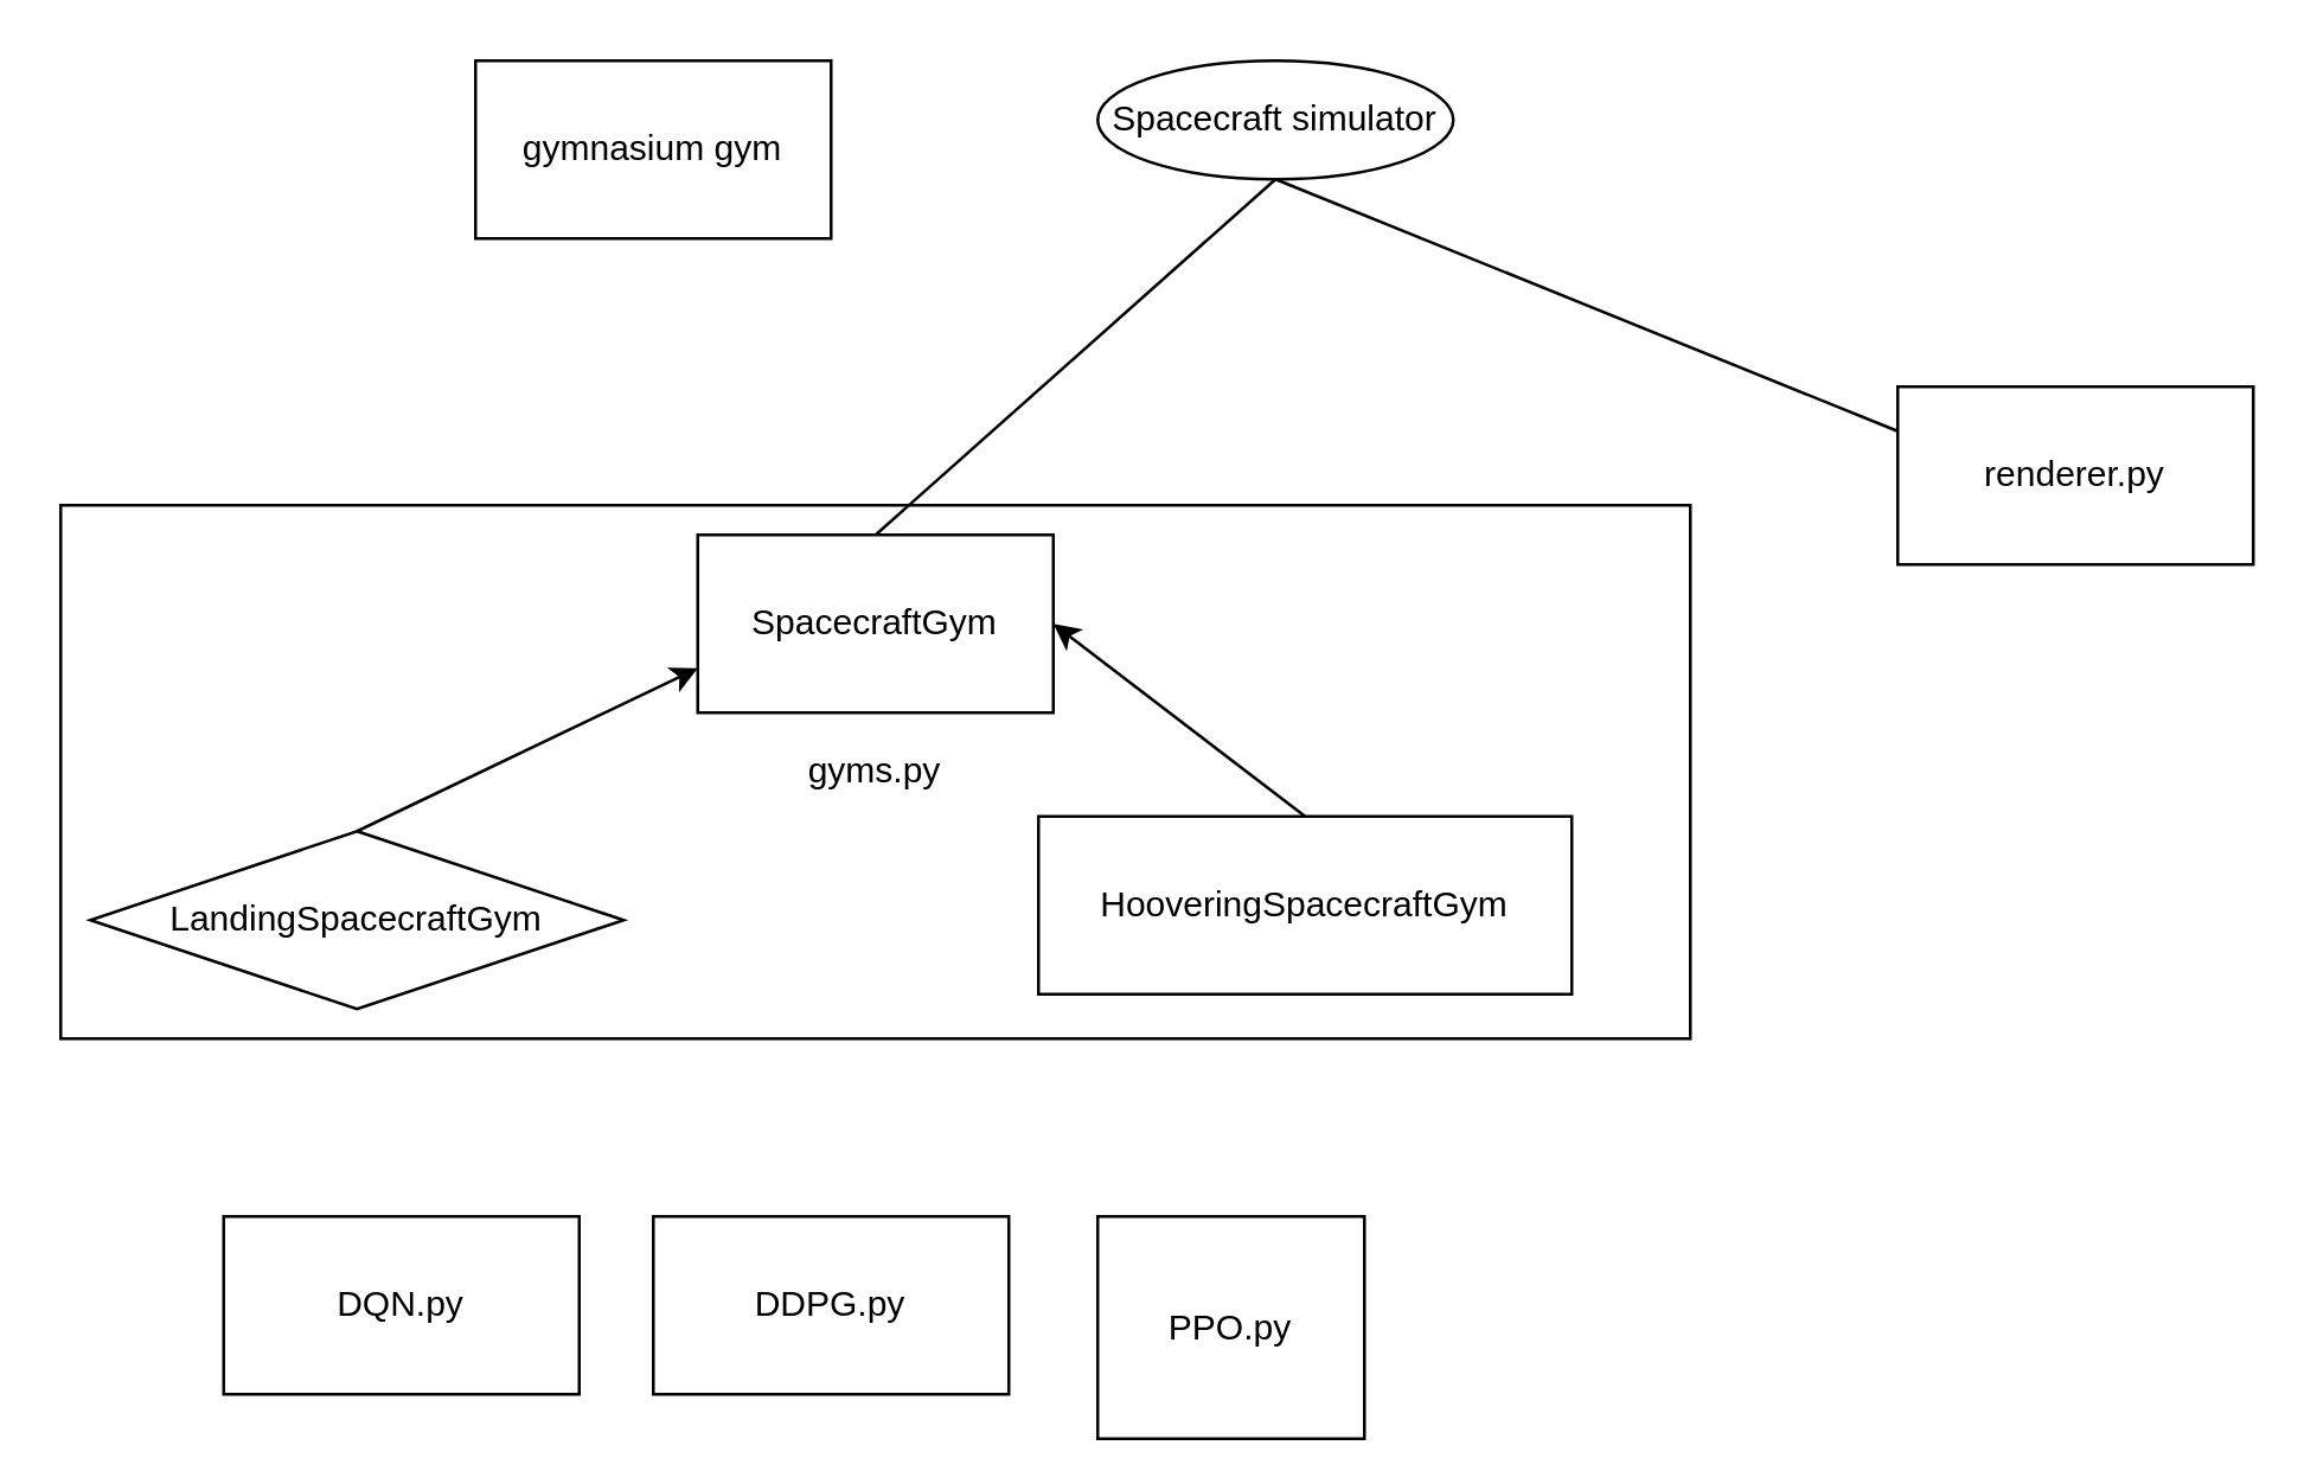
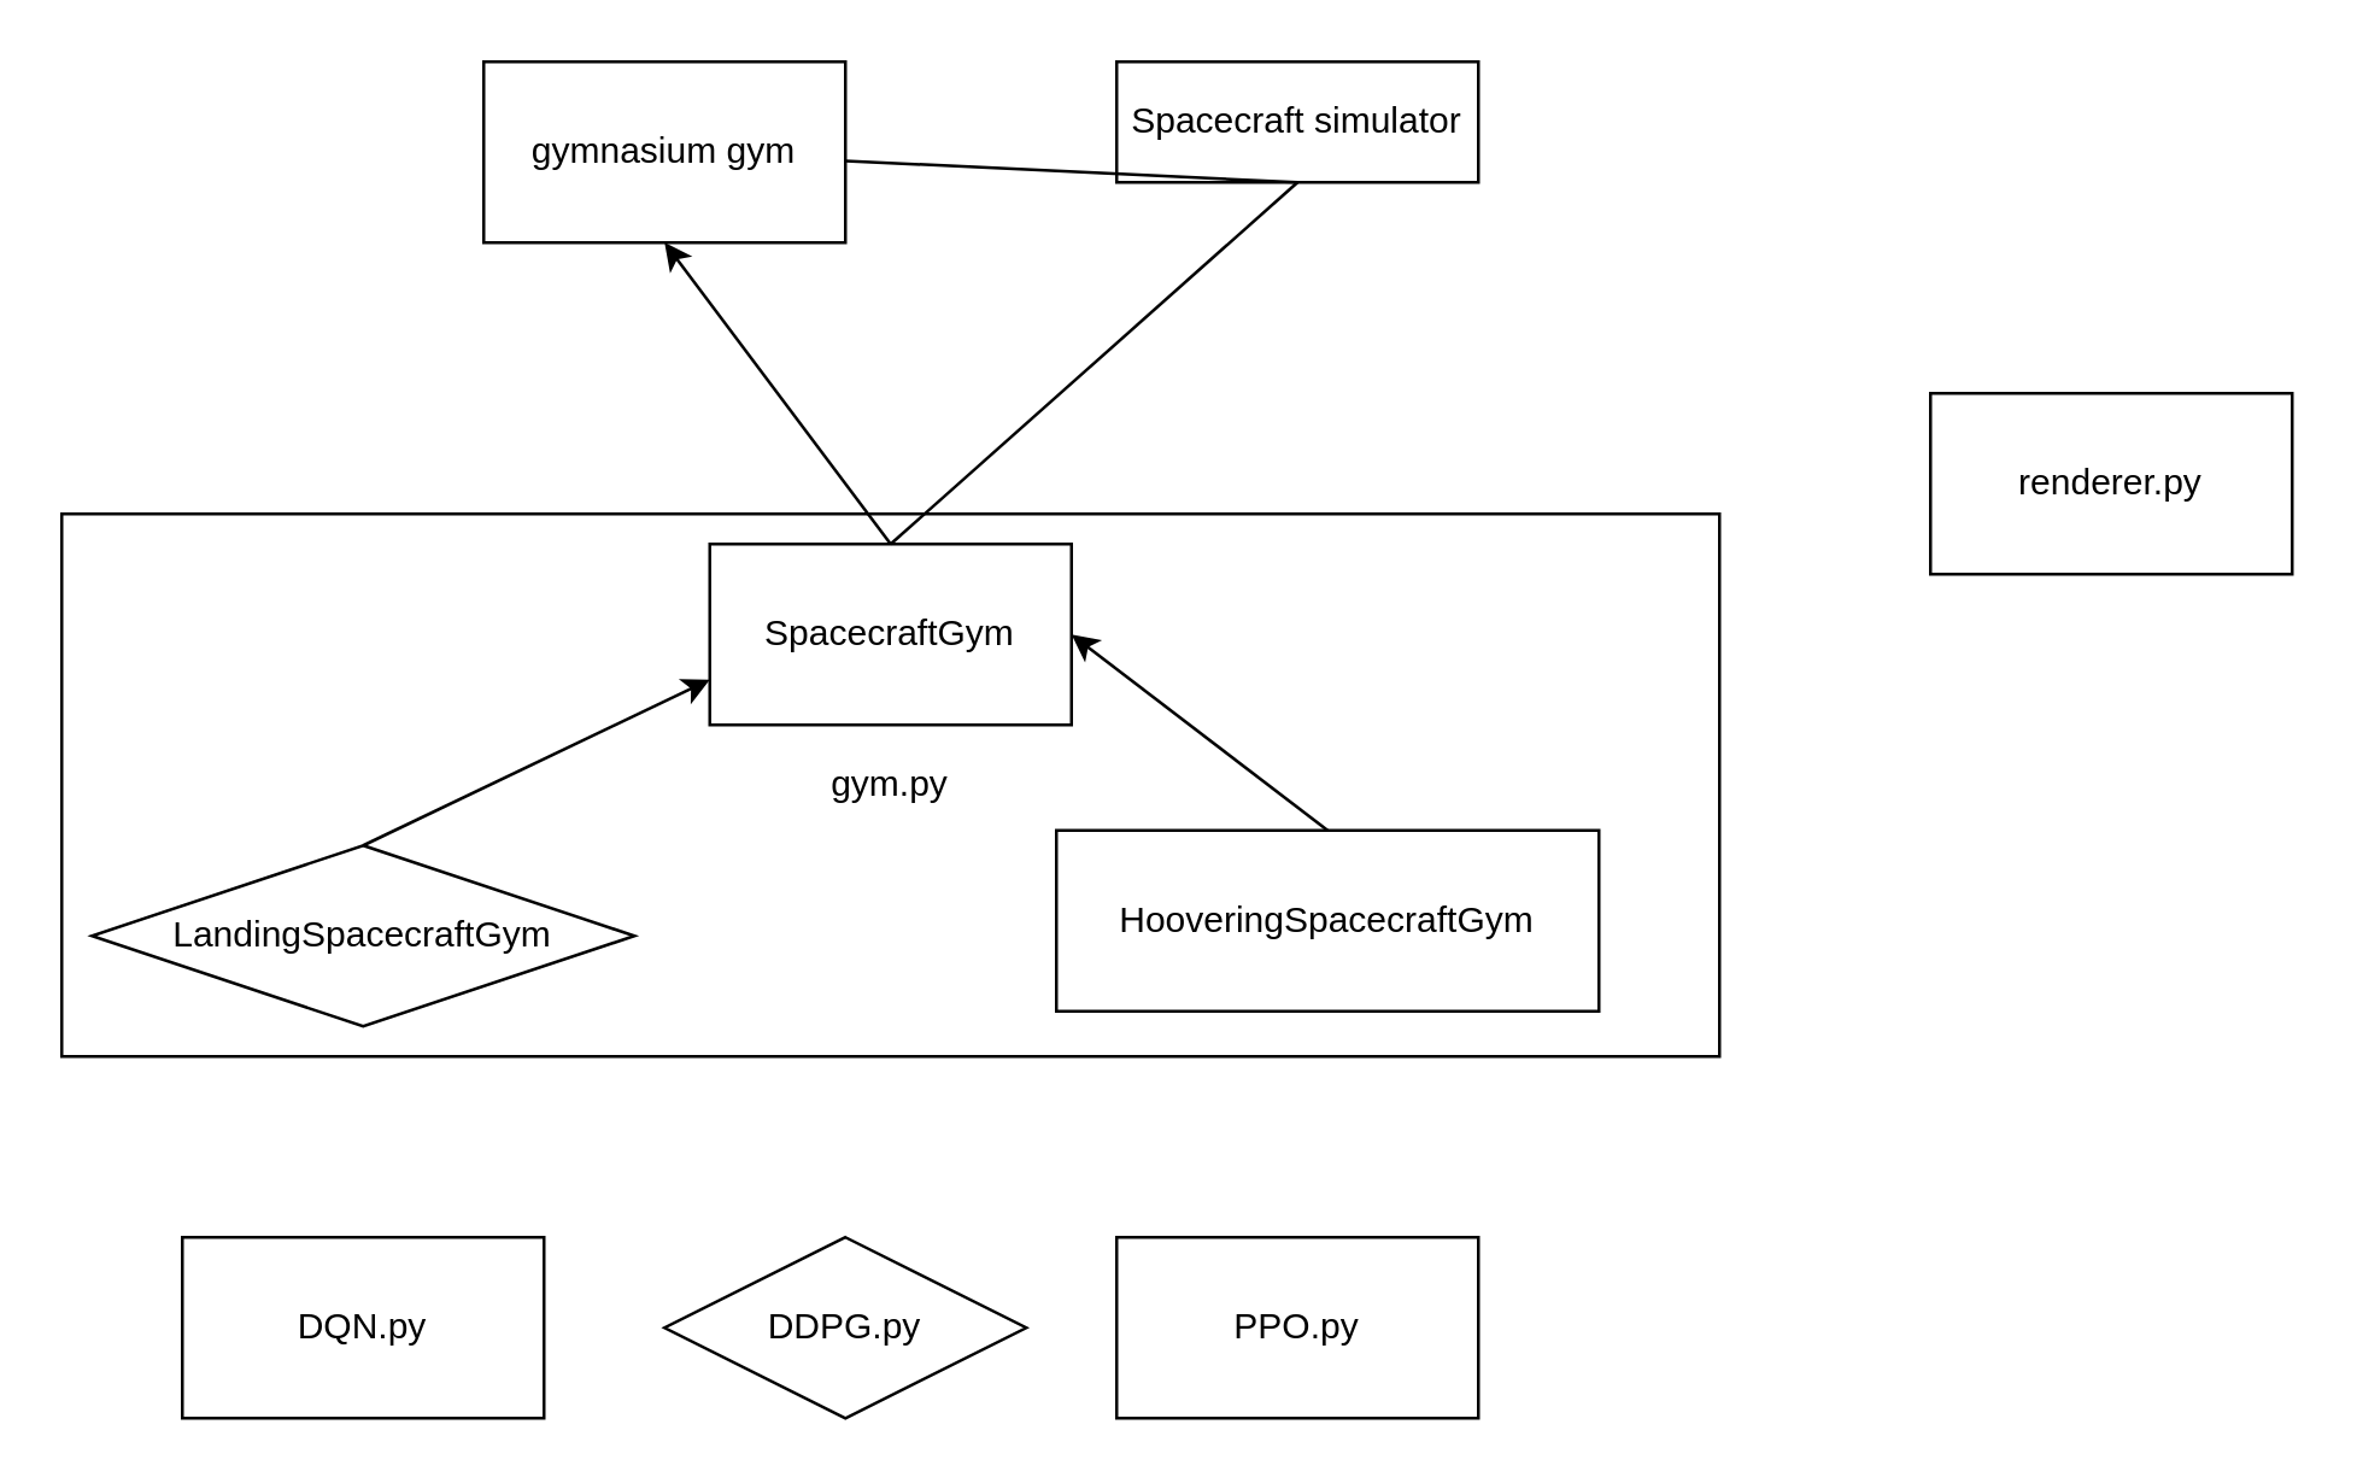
  <mxCell id="0" />
  <mxCell id="1" parent="0" />
- <mxCell id="2" value="gyms.py" style="rounded=0;whiteSpace=wrap;html=1;" vertex="1" parent="1"><mxGeometry x="20" y="170" width="550" height="180" as="geometry" /></mxCell>
- <mxCell id="3" value="Spacecraft simulator" style="ellipse;whiteSpace=wrap;html=1;" vertex="1" parent="1"><mxGeometry x="370" y="20" width="120" height="40" as="geometry" /></mxCell>
+ <mxCell id="2" value="gym.py" style="rounded=0;whiteSpace=wrap;html=1;" vertex="1" parent="1"><mxGeometry x="20" y="170" width="550" height="180" as="geometry" /></mxCell>
+ <mxCell id="3" value="Spacecraft simulator" style="rounded=0;whiteSpace=wrap;html=1;" vertex="1" parent="1"><mxGeometry x="370" y="20" width="120" height="40" as="geometry" /></mxCell>
  <mxCell id="4" value="&lt;div&gt;LandingSpacecraftGym&lt;/div&gt;" style="rhombus;whiteSpace=wrap;html=1;" vertex="1" parent="1"><mxGeometry x="30" y="280" width="180" height="60" as="geometry" /></mxCell>
  <mxCell id="5" value="&lt;div&gt;HooveringSpacecraftGym&lt;/div&gt;" style="rounded=0;whiteSpace=wrap;html=1;" vertex="1" parent="1"><mxGeometry x="350" y="275" width="180" height="60" as="geometry" /></mxCell>
- <mxCell id="6" value="PPO.py" style="rounded=0;whiteSpace=wrap;html=1;" vertex="1" parent="1"><mxGeometry x="370" y="410" width="90" height="75" as="geometry" /></mxCell>
- <mxCell id="7" value="DDPG.py" style="rounded=0;whiteSpace=wrap;html=1;" vertex="1" parent="1"><mxGeometry x="220" y="410" width="120" height="60" as="geometry" /></mxCell>
- <mxCell id="8" value="DQN.py" style="rounded=0;whiteSpace=wrap;html=1;" vertex="1" parent="1"><mxGeometry x="75" y="410" width="120" height="60" as="geometry" /></mxCell>
+ <mxCell id="6" value="PPO.py" style="rounded=0;whiteSpace=wrap;html=1;" vertex="1" parent="1"><mxGeometry x="370" y="410" width="120" height="60" as="geometry" /></mxCell>
+ <mxCell id="7" value="DDPG.py" style="rhombus;whiteSpace=wrap;html=1;" vertex="1" parent="1"><mxGeometry x="220" y="410" width="120" height="60" as="geometry" /></mxCell>
+ <mxCell id="8" value="DQN.py" style="rounded=0;whiteSpace=wrap;html=1;" vertex="1" parent="1"><mxGeometry x="60" y="410" width="120" height="60" as="geometry" /></mxCell>
  <mxCell id="9" value="SpacecraftGym" style="rounded=0;whiteSpace=wrap;html=1;" vertex="1" parent="1"><mxGeometry x="235" y="180" width="120" height="60" as="geometry" /></mxCell>
  <mxCell id="10" value="" style="endArrow=classic;html=1;rounded=0;exitX=0.5;exitY=0;exitDx=0;exitDy=0;entryX=0;entryY=0.75;entryDx=0;entryDy=0;" edge="1" parent="1" source="4" target="9"><mxGeometry width="50" height="50" relative="1" as="geometry"><mxPoint x="300" y="390" as="sourcePoint" /><mxPoint x="350" y="340" as="targetPoint" /></mxGeometry></mxCell>
  <mxCell id="11" value="" style="endArrow=classic;html=1;rounded=0;exitX=0.5;exitY=0;exitDx=0;exitDy=0;entryX=1;entryY=0.5;entryDx=0;entryDy=0;" edge="1" parent="1" source="5" target="9"><mxGeometry width="50" height="50" relative="1" as="geometry"><mxPoint x="300" y="390" as="sourcePoint" /><mxPoint x="350" y="340" as="targetPoint" /></mxGeometry></mxCell>
  <mxCell id="12" value="" style="endArrow=none;html=1;rounded=0;exitX=0.5;exitY=0;exitDx=0;exitDy=0;entryX=0.5;entryY=1;entryDx=0;entryDy=0;" edge="1" parent="1" source="9" target="3"><mxGeometry width="50" height="50" relative="1" as="geometry"><mxPoint x="300" y="390" as="sourcePoint" /><mxPoint x="350" y="340" as="targetPoint" /></mxGeometry></mxCell>
  <mxCell id="13" value="gymnasium gym" style="rounded=0;whiteSpace=wrap;html=1;" vertex="1" parent="1"><mxGeometry x="160" y="20" width="120" height="60" as="geometry" /></mxCell>
+ <mxCell id="14" value="" style="endArrow=classic;html=1;rounded=0;exitX=0.5;exitY=0;exitDx=0;exitDy=0;entryX=0.5;entryY=1;entryDx=0;entryDy=0;" edge="1" parent="1" source="9" target="13"><mxGeometry width="50" height="50" relative="1" as="geometry"><mxPoint x="300" y="390" as="sourcePoint" /><mxPoint x="350" y="340" as="targetPoint" /></mxGeometry></mxCell>
  <mxCell id="15" value="&lt;div&gt;renderer.py&lt;/div&gt;" style="rounded=0;whiteSpace=wrap;html=1;" vertex="1" parent="1"><mxGeometry x="640" y="130" width="120" height="60" as="geometry" /></mxCell>
- <mxCell id="16" value="" style="endArrow=none;html=1;rounded=0;exitX=0.5;exitY=1;exitDx=0;exitDy=0;entryX=0;entryY=0.25;entryDx=0;entryDy=0;" edge="1" parent="1" source="3" target="15"><mxGeometry width="50" height="50" relative="1" as="geometry"><mxPoint x="400" y="270" as="sourcePoint" /><mxPoint x="450" y="220" as="targetPoint" /></mxGeometry></mxCell>
+ <mxCell id="16" value="" style="endArrow=none;html=1;rounded=0;exitX=0.5;exitY=1;exitDx=0;exitDy=0;" edge="1" parent="1" source="3" target="13"><mxGeometry width="50" height="50" relative="1" as="geometry"><mxPoint x="400" y="270" as="sourcePoint" /><mxPoint x="450" y="220" as="targetPoint" /></mxGeometry></mxCell>
